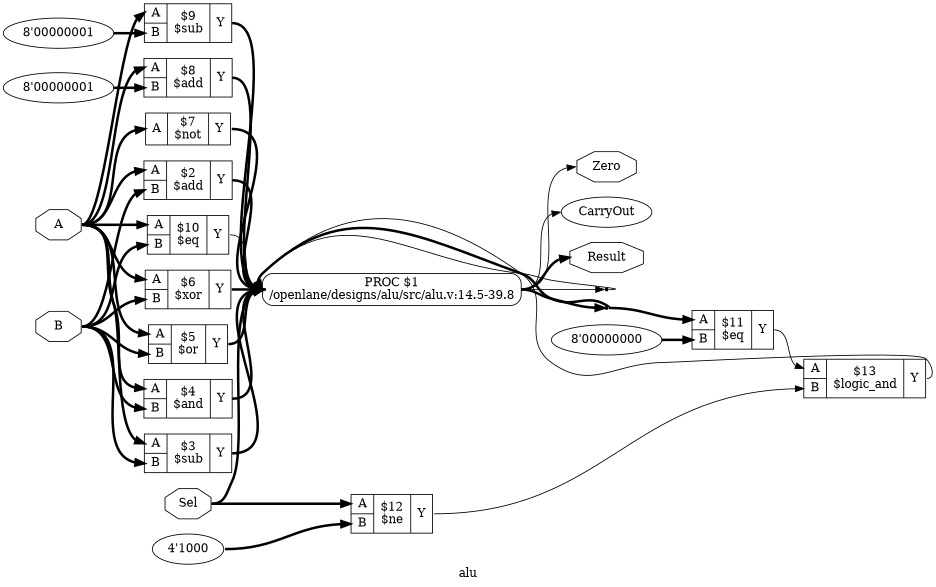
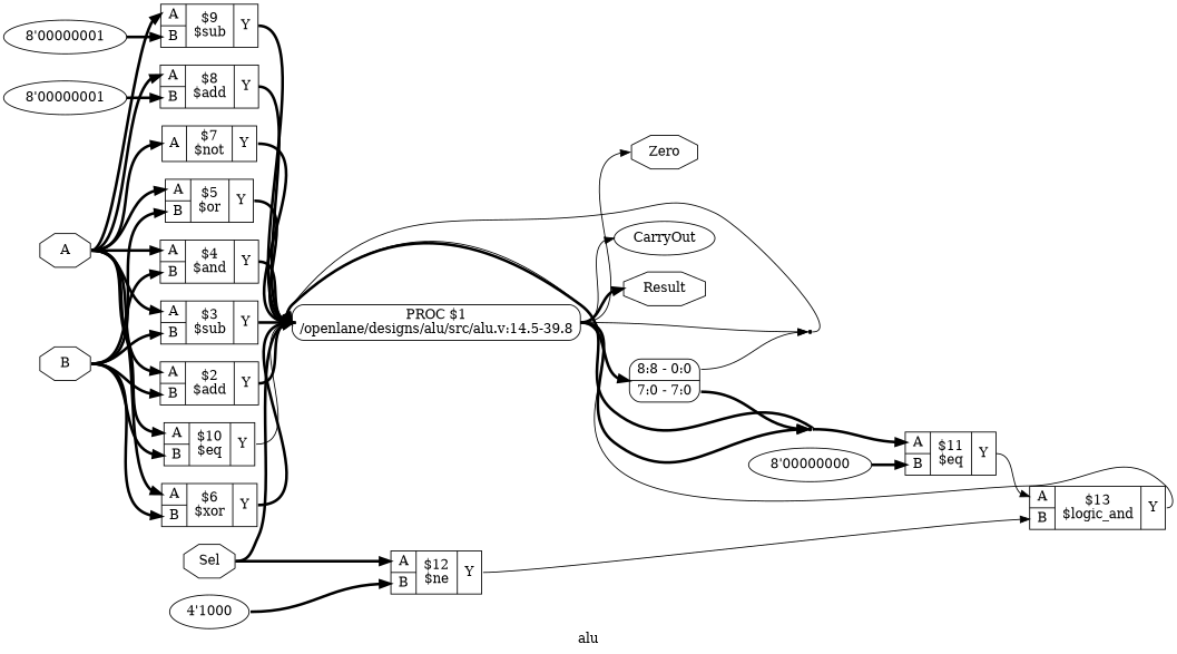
  digraph {
    label=alu
    rankdir=LR
    remincross=true
    node [shape=record]
    edge [color=black fontcolor=black headport=w style="setlinewidth(3)" tailport=e]
    n21 [color=black fontcolor=black label=Zero shape=octagon]
    n22 [color=black fontcolor=black label=CarryOut shape=ellipse]
    n23 [color=black fontcolor=black label=Result shape=octagon]
    n24 [color=black fontcolor=black label=Sel shape=octagon]
    c29 [label="{{<p26> A|<p25> B}|$12\n$ne|{<p27> Y}}"]
    p4 [label="PROC $1\n/openlane/designs/alu/src/alu.v:14.5-39.8" shape=box style=rounded]
    c28 [label="{{<p26> A|<p25> B}|$13\n$logic_and|{<p27> Y}}"]
+   x5 [color=black fontcolor=black label="<s1> 8:8 - 0:0 |<s0> 7:0 - 7:0 " style=rounded]
    n16 [shape=point]
    n17 [shape=point]
    n25 [color=black fontcolor=black label=B shape=octagon]
    c31 [label="{{<p26> A|<p25> B}|$10\n$eq|{<p27> Y}}"]
    c35 [label="{{<p26> A|<p25> B}|$6\n$xor|{<p27> Y}}"]
    c36 [label="{{<p26> A|<p25> B}|$5\n$or|{<p27> Y}}"]
    c37 [label="{{<p26> A|<p25> B}|$4\n$and|{<p27> Y}}"]
    c38 [label="{{<p26> A|<p25> B}|$3\n$sub|{<p27> Y}}"]
    c39 [label="{{<p26> A|<p25> B}|$2\n$add|{<p27> Y}}"]
    n26 [color=black fontcolor=black label=A shape=octagon]
    c32 [label="{{<p26> A|<p25> B}|$9\n$sub|{<p27> Y}}"]
    c33 [label="{{<p26> A|<p25> B}|$8\n$add|{<p27> Y}}"]
    c34 [label="{{<p26> A}|$7\n$not|{<p27> Y}}"]
    v0 [label="4'1000" shape=""]
    v1 [label="8'00000000" shape=""]
    c30 [label="{{<p26> A|<p25> B}|$11\n$eq|{<p27> Y}}"]
    v2 [label="8'00000001" shape=""]
    v3 [label="8'00000001" shape=""]
    n24 -> c29 [headport="p26:w"]
    n24 -> p4
    c29 -> c28 [headport="p25:w" tailport="p27:e" style=""]
    p4 -> n21 [style=""]
    p4 -> n22 [style=""]
    p4 -> n23
+   p4 -> x5
    p4 -> n16 [style=""]
    p4 -> n17
    c28 -> p4 [tailport="p27:e" style=""]
+   x5 -> n16 [tailport="s1:e" style=""]
+   x5 -> n17 [tailport="s0:e"]
    n16 -> p4 [style=""]
    n17 -> p4
    n17 -> c30 [headport="p26:w"]
    n25 -> c31 [headport="p25:w"]
    n25 -> c35 [headport="p25:w"]
    n25 -> c36 [headport="p25:w"]
    n25 -> c37 [headport="p25:w"]
    n25 -> c38 [headport="p25:w"]
    n25 -> c39 [headport="p25:w"]
    c31 -> p4 [tailport="p27:e" style=""]
    c35 -> p4 [tailport="p27:e"]
    c36 -> p4 [tailport="p27:e"]
    c37 -> p4 [tailport="p27:e"]
    c38 -> p4 [tailport="p27:e"]
    c39 -> p4 [tailport="p27:e"]
    n26 -> c31 [headport="p26:w"]
    n26 -> c35 [headport="p26:w"]
    n26 -> c36 [headport="p26:w"]
    n26 -> c37 [headport="p26:w"]
    n26 -> c38 [headport="p26:w"]
    n26 -> c39 [headport="p26:w"]
    n26 -> c32 [headport="p26:w"]
    n26 -> c33 [headport="p26:w"]
    n26 -> c34 [headport="p26:w"]
    c32 -> p4 [tailport="p27:e"]
    c33 -> p4 [tailport="p27:e"]
    c34 -> p4 [tailport="p27:e"]
    v0 -> c29 [headport="p25:w"]
    v1 -> c30 [headport="p25:w"]
    c30 -> c28 [headport="p26:w" tailport="p27:e" style=""]
    v2 -> c32 [headport="p25:w"]
    v3 -> c33 [headport="p25:w"]
  }
